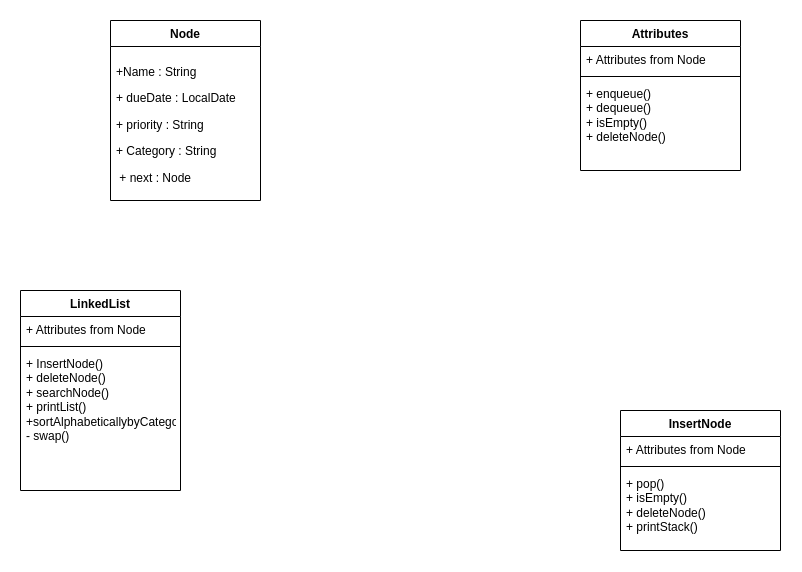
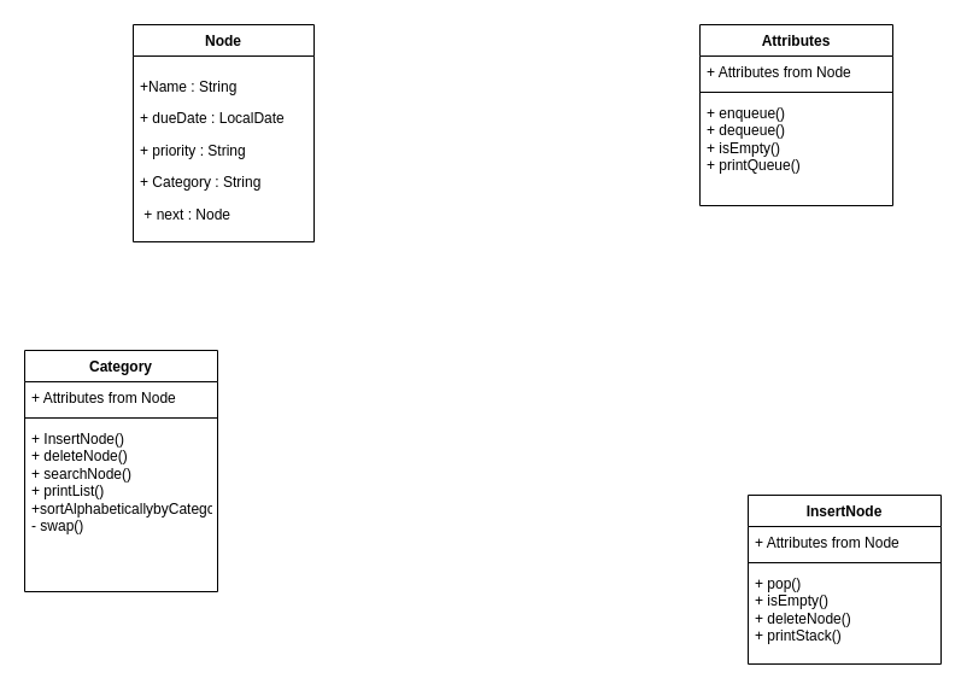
  <mxCell id="0" />
  <mxCell id="1" parent="0" />
  <mxCell id="2" value="Node" style="swimlane;fontStyle=1;align=center;verticalAlign=top;childLayout=stackLayout;horizontal=1;startSize=26;horizontalStack=0;resizeParent=1;resizeParentMax=0;resizeLast=0;collapsible=1;marginBottom=0;whiteSpace=wrap;html=1;" vertex="1" parent="1"><mxGeometry x="110" y="20" width="150" height="180" as="geometry" /></mxCell>
  <mxCell id="3" value="&lt;p&gt;+Name : String&lt;br&gt;&lt;/p&gt;&lt;p&gt;+ dueDate : LocalDate&lt;br&gt;&lt;/p&gt;&lt;p&gt;    + priority : String&lt;/p&gt;&lt;p&gt;+ Category : String&lt;br&gt;&lt;/p&gt;&lt;p&gt;&amp;nbsp;+ next : Node&lt;br&gt;&lt;/p&gt;" style="text;strokeColor=none;fillColor=none;align=left;verticalAlign=top;spacingLeft=4;spacingRight=4;overflow=hidden;rotatable=0;points=[[0,0.5],[1,0.5]];portConstraint=eastwest;whiteSpace=wrap;html=1;" vertex="1" parent="2"><mxGeometry y="26" width="150" height="154" as="geometry" /></mxCell>
- <mxCell id="4" value="LinkedList" style="swimlane;fontStyle=1;align=center;verticalAlign=top;childLayout=stackLayout;horizontal=1;startSize=26;horizontalStack=0;resizeParent=1;resizeParentMax=0;resizeLast=0;collapsible=1;marginBottom=0;whiteSpace=wrap;html=1;" vertex="1" parent="1"><mxGeometry y="290" width="160" height="200" as="geometry" x="20" /></mxCell>
+ <mxCell id="4" value="Category" style="swimlane;fontStyle=1;align=center;verticalAlign=top;childLayout=stackLayout;horizontal=1;startSize=26;horizontalStack=0;resizeParent=1;resizeParentMax=0;resizeLast=0;collapsible=1;marginBottom=0;whiteSpace=wrap;html=1;" vertex="1" parent="1"><mxGeometry y="290" width="160" height="200" as="geometry" x="20" /></mxCell>
  <mxCell id="5" value="+ Attributes from Node" style="text;strokeColor=none;fillColor=none;align=left;verticalAlign=top;spacingLeft=4;spacingRight=4;overflow=hidden;rotatable=0;points=[[0,0.5],[1,0.5]];portConstraint=eastwest;whiteSpace=wrap;html=1;" vertex="1" parent="4"><mxGeometry y="26" width="160" height="26" as="geometry" /></mxCell>
  <mxCell id="6" value="" style="line;strokeWidth=1;fillColor=none;align=left;verticalAlign=middle;spacingTop=-1;spacingLeft=3;spacingRight=3;rotatable=0;labelPosition=right;points=[];portConstraint=eastwest;strokeColor=inherit;" vertex="1" parent="4"><mxGeometry y="52" width="160" height="8" as="geometry" /></mxCell>
  <mxCell id="7" value="&lt;div&gt;+ InsertNode()&lt;/div&gt;&lt;div&gt;+ deleteNode()&lt;/div&gt;&lt;div&gt;+ searchNode()&lt;/div&gt;&lt;div&gt;+ printList()&lt;/div&gt;&lt;div&gt;+sortAlphabeticallybyCategory()&lt;/div&gt;&lt;div&gt;- swap()&lt;br&gt;&lt;/div&gt;" style="text;strokeColor=none;fillColor=none;align=left;verticalAlign=top;spacingLeft=4;spacingRight=4;overflow=hidden;rotatable=0;points=[[0,0.5],[1,0.5]];portConstraint=eastwest;whiteSpace=wrap;html=1;" vertex="1" parent="4"><mxGeometry y="60" width="160" height="140" as="geometry" /></mxCell>
  <mxCell id="8" value="Attributes" style="swimlane;fontStyle=1;align=center;verticalAlign=top;childLayout=stackLayout;horizontal=1;startSize=26;horizontalStack=0;resizeParent=1;resizeParentMax=0;resizeLast=0;collapsible=1;marginBottom=0;whiteSpace=wrap;html=1;" vertex="1" parent="1"><mxGeometry x="580" y="20" width="160" height="150" as="geometry" /></mxCell>
  <mxCell id="9" value="+ Attributes from Node" style="text;strokeColor=none;fillColor=none;align=left;verticalAlign=top;spacingLeft=4;spacingRight=4;overflow=hidden;rotatable=0;points=[[0,0.5],[1,0.5]];portConstraint=eastwest;whiteSpace=wrap;html=1;" vertex="1" parent="8"><mxGeometry y="26" width="160" height="26" as="geometry" /></mxCell>
  <mxCell id="10" value="" style="line;strokeWidth=1;fillColor=none;align=left;verticalAlign=middle;spacingTop=-1;spacingLeft=3;spacingRight=3;rotatable=0;labelPosition=right;points=[];portConstraint=eastwest;strokeColor=inherit;" vertex="1" parent="8"><mxGeometry y="52" width="160" height="8" as="geometry" /></mxCell>
- <mxCell id="11" value="&lt;div&gt;+ enqueue()&lt;/div&gt;&lt;div&gt;+ dequeue()&lt;/div&gt;&lt;div&gt;+ isEmpty()&lt;/div&gt;&lt;div&gt;+ deleteNode()&lt;/div&gt;&lt;div&gt;&lt;br&gt;&lt;/div&gt;&lt;div&gt;&lt;br&gt;&lt;/div&gt;&lt;div&gt;&lt;br&gt;&lt;/div&gt;" style="text;strokeColor=none;fillColor=none;align=left;verticalAlign=top;spacingLeft=4;spacingRight=4;overflow=hidden;rotatable=0;points=[[0,0.5],[1,0.5]];portConstraint=eastwest;whiteSpace=wrap;html=1;" vertex="1" parent="8"><mxGeometry y="60" width="160" height="90" as="geometry" /></mxCell>
+ <mxCell id="11" value="&lt;div&gt;+ enqueue()&lt;/div&gt;&lt;div&gt;+ dequeue()&lt;/div&gt;&lt;div&gt;+ isEmpty()&lt;/div&gt;&lt;div&gt;+ printQueue()&lt;/div&gt;&lt;div&gt;&lt;br&gt;&lt;/div&gt;&lt;div&gt;&lt;br&gt;&lt;/div&gt;&lt;div&gt;&lt;br&gt;&lt;/div&gt;" style="text;strokeColor=none;fillColor=none;align=left;verticalAlign=top;spacingLeft=4;spacingRight=4;overflow=hidden;rotatable=0;points=[[0,0.5],[1,0.5]];portConstraint=eastwest;whiteSpace=wrap;html=1;" vertex="1" parent="8"><mxGeometry y="60" width="160" height="90" as="geometry" /></mxCell>
  <mxCell id="12" value="InsertNode" style="swimlane;fontStyle=1;align=center;verticalAlign=top;childLayout=stackLayout;horizontal=1;startSize=26;horizontalStack=0;resizeParent=1;resizeParentMax=0;resizeLast=0;collapsible=1;marginBottom=0;whiteSpace=wrap;html=1;" vertex="1" parent="1"><mxGeometry x="620" y="410" width="160" height="140" as="geometry" /></mxCell>
  <mxCell id="13" value="+ Attributes from Node" style="text;strokeColor=none;fillColor=none;align=left;verticalAlign=top;spacingLeft=4;spacingRight=4;overflow=hidden;rotatable=0;points=[[0,0.5],[1,0.5]];portConstraint=eastwest;whiteSpace=wrap;html=1;" vertex="1" parent="12"><mxGeometry y="26" width="160" height="26" as="geometry" /></mxCell>
  <mxCell id="14" value="" style="line;strokeWidth=1;fillColor=none;align=left;verticalAlign=middle;spacingTop=-1;spacingLeft=3;spacingRight=3;rotatable=0;labelPosition=right;points=[];portConstraint=eastwest;strokeColor=inherit;" vertex="1" parent="12"><mxGeometry y="52" width="160" height="8" as="geometry" /></mxCell>
  <mxCell id="15" value="&lt;div&gt;+ pop()&lt;/div&gt;&lt;div&gt;+ isEmpty()&lt;/div&gt;&lt;div&gt;+ deleteNode()&lt;/div&gt;&lt;div&gt;+ printStack()&lt;/div&gt;&lt;div&gt;&lt;br&gt;&lt;/div&gt;" style="text;strokeColor=none;fillColor=none;align=left;verticalAlign=top;spacingLeft=4;spacingRight=4;overflow=hidden;rotatable=0;points=[[0,0.5],[1,0.5]];portConstraint=eastwest;whiteSpace=wrap;html=1;" vertex="1" parent="12"><mxGeometry y="60" width="160" height="80" as="geometry" /></mxCell>
